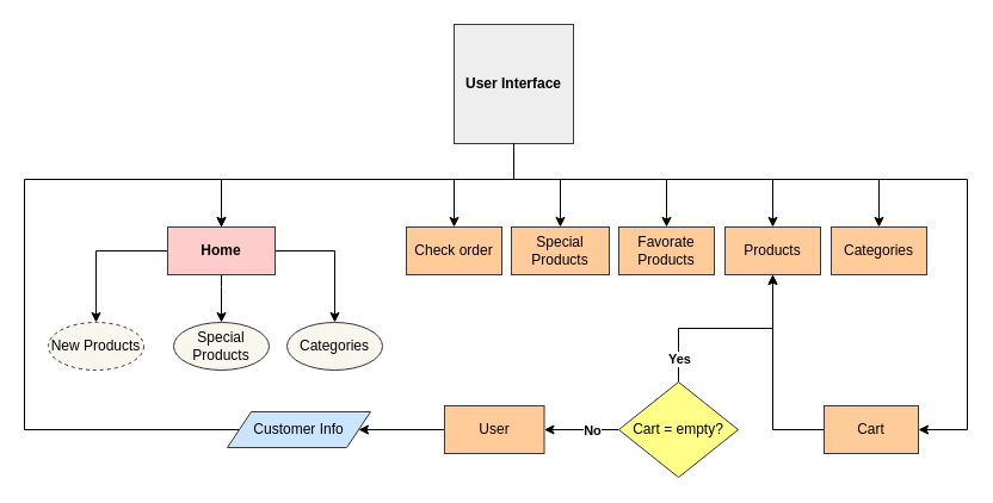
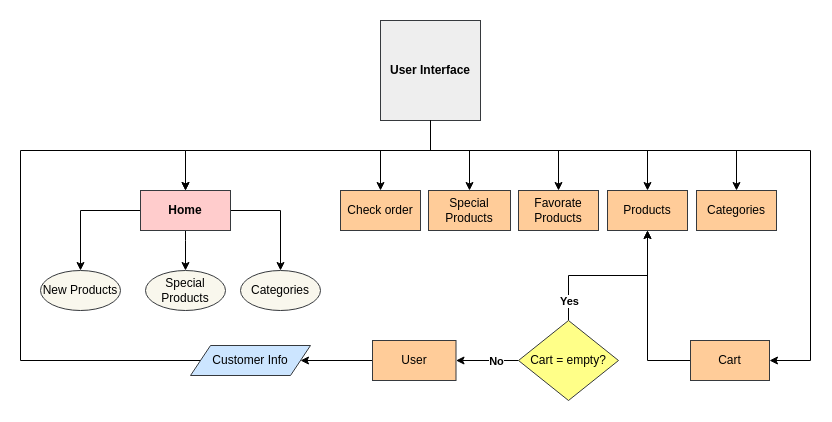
  <mxCell id="0" />
  <mxCell id="1" parent="0" />
  <mxCell id="2" value="" style="edgeStyle=orthogonalEdgeStyle;rounded=0;orthogonalLoop=1;jettySize=auto;html=1;" edge="1" parent="1" source="6" target="10"><mxGeometry relative="1" as="geometry"><Array as="points"><mxPoint x="430" y="150" /><mxPoint x="185" y="150" /></Array></mxGeometry></mxCell>
  <mxCell id="3" value="" style="edgeStyle=orthogonalEdgeStyle;rounded=0;orthogonalLoop=1;jettySize=auto;html=1;entryX=0.5;entryY=0;entryDx=0;entryDy=0;" edge="1" parent="1" source="6" target="13"><mxGeometry relative="1" as="geometry"><Array as="points"><mxPoint x="430" y="150" /><mxPoint x="380" y="150" /></Array></mxGeometry></mxCell>
  <mxCell id="4" style="edgeStyle=orthogonalEdgeStyle;rounded=0;orthogonalLoop=1;jettySize=auto;html=1;exitX=0.5;exitY=1;exitDx=0;exitDy=0;entryX=0.5;entryY=0;entryDx=0;entryDy=0;" edge="1" parent="1" source="6" target="15"><mxGeometry relative="1" as="geometry"><mxPoint x="570" y="180" as="targetPoint" /><Array as="points"><mxPoint x="430" y="150" /><mxPoint x="469" y="150" /></Array></mxGeometry></mxCell>
  <mxCell id="5" style="edgeStyle=orthogonalEdgeStyle;rounded=0;orthogonalLoop=1;jettySize=auto;html=1;exitX=0.5;exitY=1;exitDx=0;exitDy=0;entryX=1;entryY=0.5;entryDx=0;entryDy=0;" edge="1" parent="1" source="6" target="21"><mxGeometry relative="1" as="geometry"><mxPoint x="680" y="360" as="targetPoint" /><Array as="points"><mxPoint x="430" y="150" /><mxPoint x="810" y="150" /><mxPoint x="810" y="360" /></Array></mxGeometry></mxCell>
  <mxCell id="6" value="&lt;b&gt;User Interface&lt;/b&gt;" style="whiteSpace=wrap;html=1;aspect=fixed;fillColor=#eeeeee;strokeColor=#36393d;" vertex="1" parent="1"><mxGeometry x="380" y="20" width="100" height="100" as="geometry" /></mxCell>
  <mxCell id="7" value="" style="edgeStyle=orthogonalEdgeStyle;rounded=0;orthogonalLoop=1;jettySize=auto;html=1;" edge="1" parent="1" source="10" target="11"><mxGeometry relative="1" as="geometry" /></mxCell>
  <mxCell id="8" value="" style="edgeStyle=orthogonalEdgeStyle;rounded=0;orthogonalLoop=1;jettySize=auto;html=1;" edge="1" parent="1" source="10" target="12"><mxGeometry relative="1" as="geometry"><Array as="points"><mxPoint x="185" y="240" /><mxPoint x="185" y="240" /></Array></mxGeometry></mxCell>
  <mxCell id="9" value="" style="edgeStyle=orthogonalEdgeStyle;rounded=0;orthogonalLoop=1;jettySize=auto;html=1;" edge="1" parent="1" source="10" target="14"><mxGeometry relative="1" as="geometry" /></mxCell>
  <mxCell id="10" value="&lt;b&gt;Home&lt;/b&gt;" style="whiteSpace=wrap;html=1;fillColor=#ffcccc;strokeColor=#36393d;" vertex="1" parent="1"><mxGeometry x="140" y="190" width="90" height="40" as="geometry" /></mxCell>
- <mxCell id="11" value="New Products" style="ellipse;whiteSpace=wrap;html=1;fillColor=#f9f7ed;strokeColor=#36393d;dashed=1;" vertex="1" parent="1"><mxGeometry x="40" y="270" width="80" height="40" as="geometry" /></mxCell>
+ <mxCell id="11" value="New Products" style="ellipse;whiteSpace=wrap;html=1;fillColor=#f9f7ed;strokeColor=#36393d;" vertex="1" parent="1"><mxGeometry x="40" y="270" width="80" height="40" as="geometry" /></mxCell>
  <mxCell id="12" value="Special Products" style="ellipse;whiteSpace=wrap;html=1;fillColor=#f9f7ed;strokeColor=#36393d;" vertex="1" parent="1"><mxGeometry x="145" y="270" width="80" height="40" as="geometry" /></mxCell>
  <mxCell id="13" value="Check order" style="whiteSpace=wrap;html=1;shadow=0;perimeter=rhombusPerimeter;" vertex="1" parent="1"><mxGeometry x="340" y="190" width="80" height="40" as="geometry" /></mxCell>
  <mxCell id="14" value="Categories" style="ellipse;whiteSpace=wrap;html=1;fillColor=#f9f7ed;strokeColor=#36393d;" vertex="1" parent="1"><mxGeometry x="240" y="270" width="80" height="40" as="geometry" /></mxCell>
  <mxCell id="15" value="Special Products" style="whiteSpace=wrap;html=1;shadow=0;perimeter=rhombusPerimeter;" vertex="1" parent="1"><mxGeometry x="428" y="190" width="82" height="40" as="geometry" /></mxCell>
  <mxCell id="16" style="edgeStyle=orthogonalEdgeStyle;rounded=0;orthogonalLoop=1;jettySize=auto;html=1;entryX=0.5;entryY=0;entryDx=0;entryDy=0;exitX=0.5;exitY=1;exitDx=0;exitDy=0;" edge="1" parent="1" target="17" source="6"><mxGeometry relative="1" as="geometry"><mxPoint x="680" y="180" as="targetPoint" /><mxPoint x="540" y="130" as="sourcePoint" /><Array as="points"><mxPoint x="430" y="150" /><mxPoint x="558" y="150" /></Array></mxGeometry></mxCell>
  <mxCell id="17" value="Favorate Products" style="whiteSpace=wrap;html=1;shadow=0;perimeter=rhombusPerimeter;" vertex="1" parent="1"><mxGeometry x="518" y="190" width="80" height="40" as="geometry" /></mxCell>
  <mxCell id="18" style="edgeStyle=orthogonalEdgeStyle;rounded=0;orthogonalLoop=1;jettySize=auto;html=1;entryX=0.5;entryY=0;entryDx=0;entryDy=0;exitX=0.5;exitY=1;exitDx=0;exitDy=0;" edge="1" parent="1" target="19" source="6"><mxGeometry relative="1" as="geometry"><mxPoint x="787" y="180" as="targetPoint" /><mxPoint x="537" y="120" as="sourcePoint" /><Array as="points"><mxPoint x="430" y="150" /><mxPoint x="647" y="150" /></Array></mxGeometry></mxCell>
  <mxCell id="19" value="Products" style="whiteSpace=wrap;html=1;shadow=0;perimeter=rhombusPerimeter;fillColor=#ffcc99;strokeColor=#36393d;" vertex="1" parent="1"><mxGeometry x="607" y="190" width="80" height="40" as="geometry" /></mxCell>
  <mxCell id="20" style="edgeStyle=orthogonalEdgeStyle;rounded=0;orthogonalLoop=1;jettySize=auto;html=1;exitX=0;exitY=0.5;exitDx=0;exitDy=0;" edge="1" parent="1" source="21" target="19"><mxGeometry relative="1" as="geometry" /></mxCell>
  <mxCell id="21" value="Cart" style="whiteSpace=wrap;html=1;shadow=0;perimeter=rhombusPerimeter;fillColor=#ffcc99;strokeColor=#36393d;" vertex="1" parent="1"><mxGeometry x="690" y="340" width="79" height="40" as="geometry" /></mxCell>
  <mxCell id="22" style="edgeStyle=orthogonalEdgeStyle;rounded=0;orthogonalLoop=1;jettySize=auto;html=1;entryX=0.5;entryY=0;entryDx=0;entryDy=0;exitX=0.5;exitY=1;exitDx=0;exitDy=0;" edge="1" parent="1" target="23" source="6"><mxGeometry relative="1" as="geometry"><mxPoint x="877" y="180" as="targetPoint" /><mxPoint x="520" y="120" as="sourcePoint" /><Array as="points"><mxPoint x="430" y="150" /><mxPoint x="736" y="150" /></Array></mxGeometry></mxCell>
  <mxCell id="23" value="Categories" style="whiteSpace=wrap;html=1;shadow=0;perimeter=rhombusPerimeter;fillColor=#ffcc99;strokeColor=#36393d;" vertex="1" parent="1"><mxGeometry x="696" y="190" width="80" height="40" as="geometry" /></mxCell>
  <mxCell id="24" style="edgeStyle=orthogonalEdgeStyle;rounded=0;orthogonalLoop=1;jettySize=auto;html=1;exitX=0.5;exitY=0;exitDx=0;exitDy=0;entryX=0.5;entryY=1;entryDx=0;entryDy=0;" edge="1" parent="1" source="28" target="19"><mxGeometry relative="1" as="geometry" /></mxCell>
  <mxCell id="25" value="&lt;b&gt;Yes&lt;/b&gt;" style="edgeLabel;html=1;align=center;verticalAlign=middle;resizable=0;points=[];" vertex="1" connectable="0" parent="24"><mxGeometry x="-0.574" y="2" relative="1" as="geometry"><mxPoint x="2" y="16" as="offset" /></mxGeometry></mxCell>
  <mxCell id="26" style="edgeStyle=orthogonalEdgeStyle;rounded=0;orthogonalLoop=1;jettySize=auto;html=1;exitX=0;exitY=0.5;exitDx=0;exitDy=0;entryX=1;entryY=0.5;entryDx=0;entryDy=0;" edge="1" parent="1" source="28" target="32"><mxGeometry relative="1" as="geometry"><Array as="points"><mxPoint x="490" y="360" /><mxPoint x="490" y="360" /></Array></mxGeometry></mxCell>
  <mxCell id="27" value="&lt;b&gt;No&lt;/b&gt;" style="edgeLabel;html=1;align=center;verticalAlign=middle;resizable=0;points=[];" vertex="1" connectable="0" parent="26"><mxGeometry x="-0.256" relative="1" as="geometry"><mxPoint as="offset" /></mxGeometry></mxCell>
  <mxCell id="28" value="Cart = empty?" style="rhombus;whiteSpace=wrap;html=1;shadow=0;fillColor=#ffff88;strokeColor=#36393d;" vertex="1" parent="1"><mxGeometry x="518" y="320" width="100" height="80" as="geometry" /></mxCell>
  <mxCell id="29" style="edgeStyle=orthogonalEdgeStyle;rounded=0;orthogonalLoop=1;jettySize=auto;html=1;exitX=0;exitY=0.5;exitDx=0;exitDy=0;entryX=0.5;entryY=0;entryDx=0;entryDy=0;" edge="1" parent="1" source="30" target="10"><mxGeometry relative="1" as="geometry"><Array as="points"><mxPoint x="20" y="360" /><mxPoint x="20" y="150" /><mxPoint x="185" y="150" /></Array></mxGeometry></mxCell>
  <mxCell id="30" value="Customer Info" style="shape=parallelogram;perimeter=parallelogramPerimeter;whiteSpace=wrap;html=1;fixedSize=1;shadow=0;fillColor=#cce5ff;strokeColor=#36393d;" vertex="1" parent="1"><mxGeometry x="190" y="345" width="120" height="30" as="geometry" /></mxCell>
  <mxCell id="31" style="edgeStyle=orthogonalEdgeStyle;rounded=0;orthogonalLoop=1;jettySize=auto;html=1;exitX=0;exitY=0.5;exitDx=0;exitDy=0;entryX=1;entryY=0.5;entryDx=0;entryDy=0;" edge="1" parent="1" source="32" target="30"><mxGeometry relative="1" as="geometry" /></mxCell>
  <mxCell id="32" value="User" style="rounded=0;whiteSpace=wrap;html=1;shadow=0;fillColor=#ffcc99;strokeColor=#36393d;" vertex="1" parent="1"><mxGeometry x="372" y="340" width="83.5" height="40" as="geometry" /></mxCell>
  <mxCell id="33" value="Check order" style="whiteSpace=wrap;html=1;shadow=0;perimeter=rhombusPerimeter;fillColor=#ffcc99;strokeColor=#36393d;" vertex="1" parent="1"><mxGeometry x="340" y="190" width="80" height="40" as="geometry" /></mxCell>
  <mxCell id="34" value="Special Products" style="whiteSpace=wrap;html=1;shadow=0;perimeter=rhombusPerimeter;fillColor=#ffcc99;strokeColor=#36393d;" vertex="1" parent="1"><mxGeometry x="428" y="190" width="82" height="40" as="geometry" /></mxCell>
  <mxCell id="35" value="Favorate Products" style="whiteSpace=wrap;html=1;shadow=0;perimeter=rhombusPerimeter;fillColor=#ffcc99;strokeColor=#36393d;" vertex="1" parent="1"><mxGeometry x="518" y="190" width="80" height="40" as="geometry" /></mxCell>
